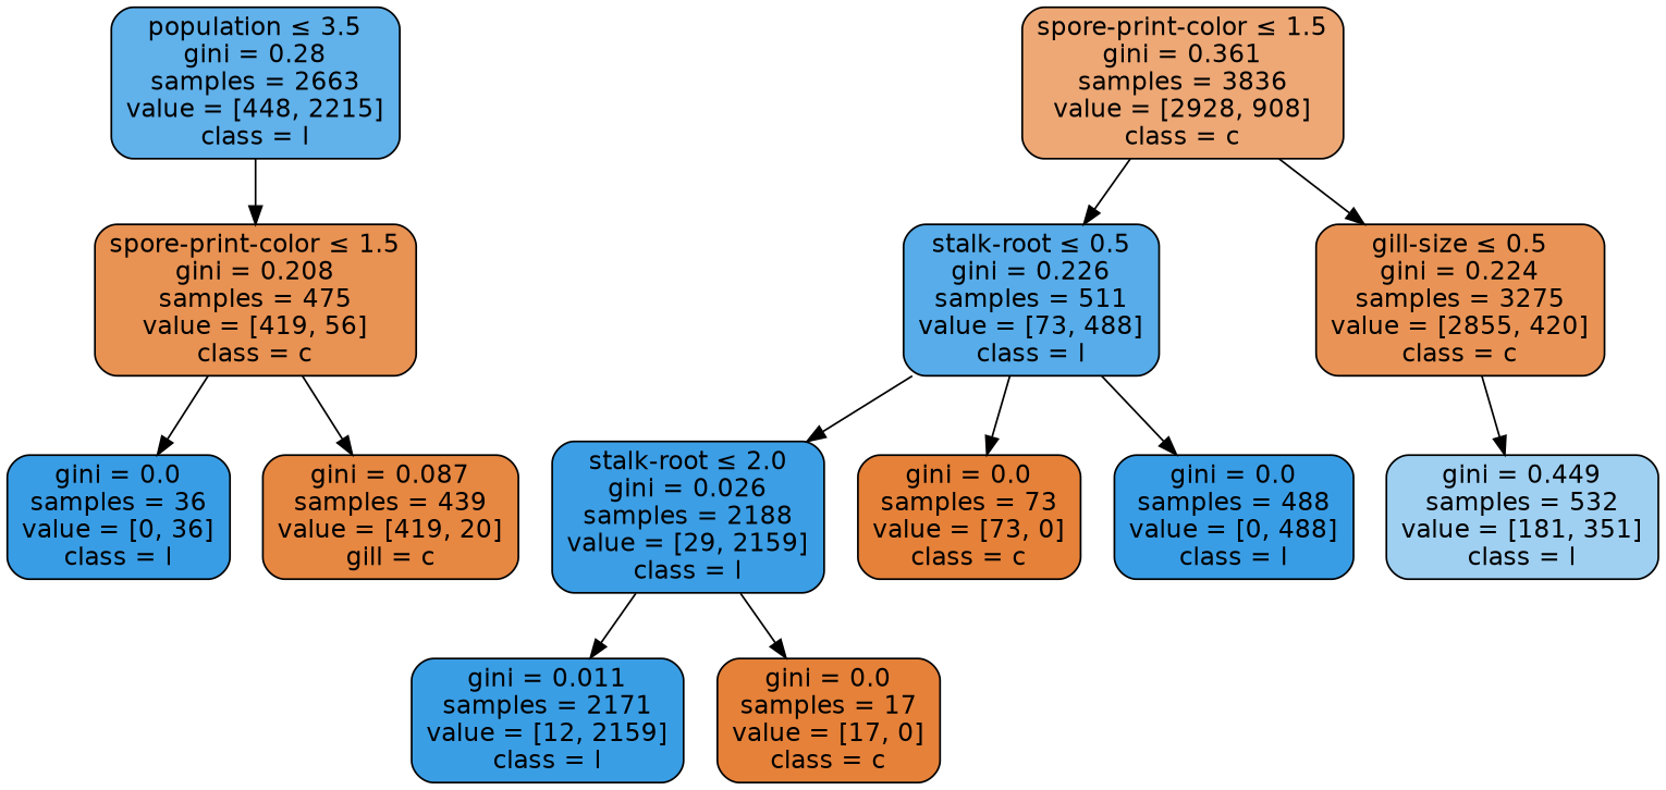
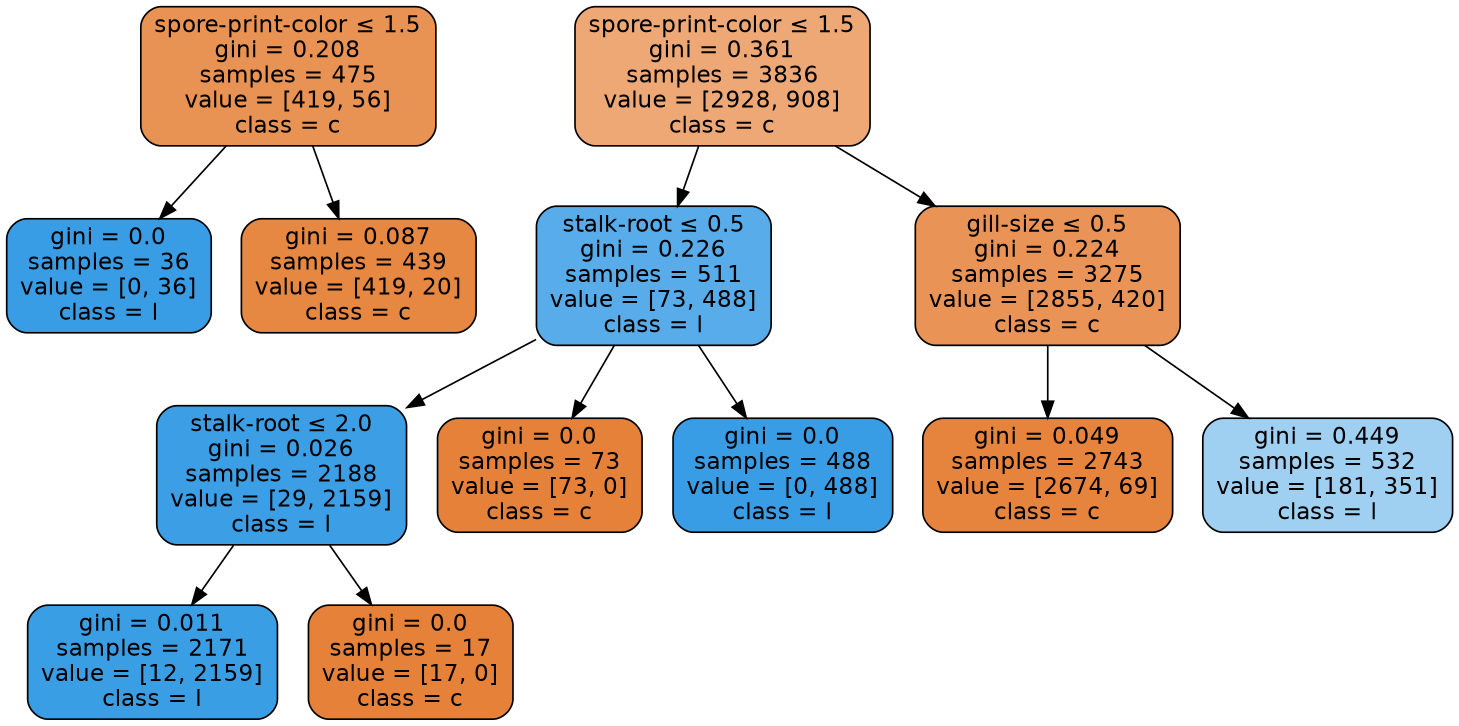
  digraph {
    node [color=black fillcolor="#399de5" fontname=helvetica shape=box style="filled, rounded"]
    edge [fontname=helvetica]
-   n1 [fillcolor="#61b1ea" label=<population &le; 3.5<br/>gini = 0.28<br/>samples = 2663<br/>value = [448, 2215]<br/>class = l>]
    n2 [fillcolor="#e89253" label=<spore-print-color &le; 1.5<br/>gini = 0.208<br/>samples = 475<br/>value = [419, 56]<br/>class = c>]
    n3 [fillcolor="#eda876" label=<spore-print-color &le; 1.5<br/>gini = 0.361<br/>samples = 3836<br/>value = [2928, 908]<br/>class = c>]
    n4 [fillcolor="#57ace9" label=<stalk-root &le; 0.5<br/>gini = 0.226<br/>samples = 511<br/>value = [73, 488]<br/>class = l>]
    n5 [fillcolor="#e99456" label=<gill-size &le; 0.5<br/>gini = 0.224<br/>samples = 3275<br/>value = [2855, 420]<br/>class = c>]
    n6 [label=<gini = 0.0<br/>samples = 36<br/>value = [0, 36]<br/>class = l>]
-   n7 [fillcolor="#e68742" label=<gini = 0.087<br/>samples = 439<br/>value = [419, 20]<br/>gill = c>]
+   n7 [fillcolor="#e68742" label=<gini = 0.087<br/>samples = 439<br/>value = [419, 20]<br/>class = c>]
    n8 [fillcolor="#3c9ee5" label=<stalk-root &le; 2.0<br/>gini = 0.026<br/>samples = 2188<br/>value = [29, 2159]<br/>class = l>]
    n9 [fillcolor="#3a9ee5" label=<gini = 0.011<br/>samples = 2171<br/>value = [12, 2159]<br/>class = l>]
    n10 [fillcolor="#e58139" label=<gini = 0.0<br/>samples = 17<br/>value = [17, 0]<br/>class = c>]
    n11 [fillcolor="#e58139" label=<gini = 0.0<br/>samples = 73<br/>value = [73, 0]<br/>class = c>]
    n12 [label=<gini = 0.0<br/>samples = 488<br/>value = [0, 488]<br/>class = l>]
+   n13 [fillcolor="#e6843e" label=<gini = 0.049<br/>samples = 2743<br/>value = [2674, 69]<br/>class = c>]
    n14 [fillcolor="#9fd0f2" label=<gini = 0.449<br/>samples = 532<br/>value = [181, 351]<br/>class = l>]
-   n1 -> n2
    n2 -> n6
    n2 -> n7
    n3 -> n4
    n3 -> n5
    n4 -> n8
    n4 -> n11
    n4 -> n12
+   n5 -> n13
    n5 -> n14
    n8 -> n9
    n8 -> n10
  }
